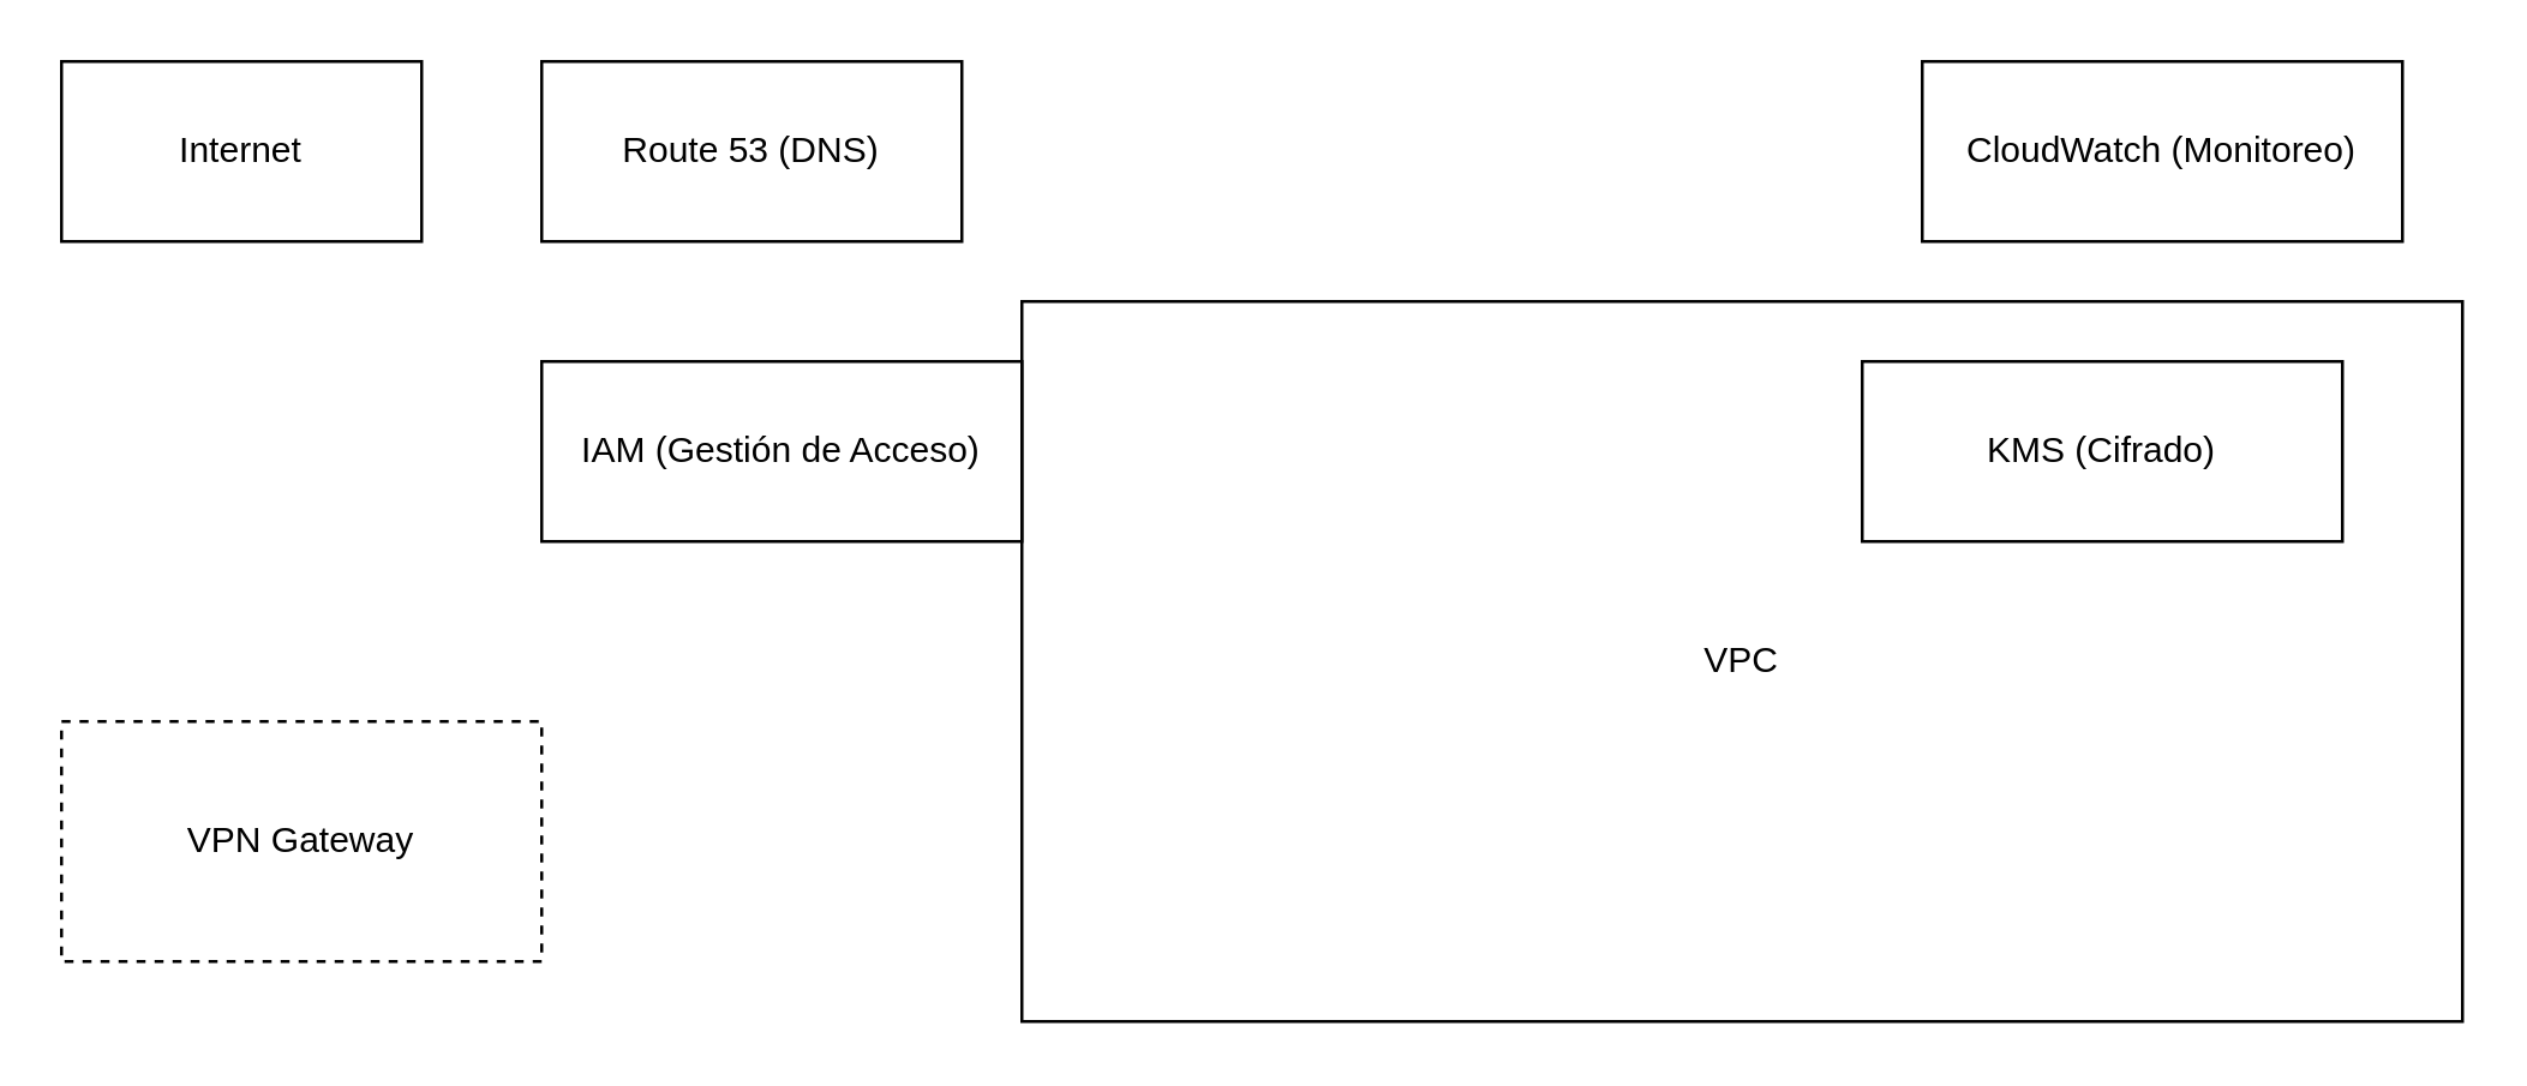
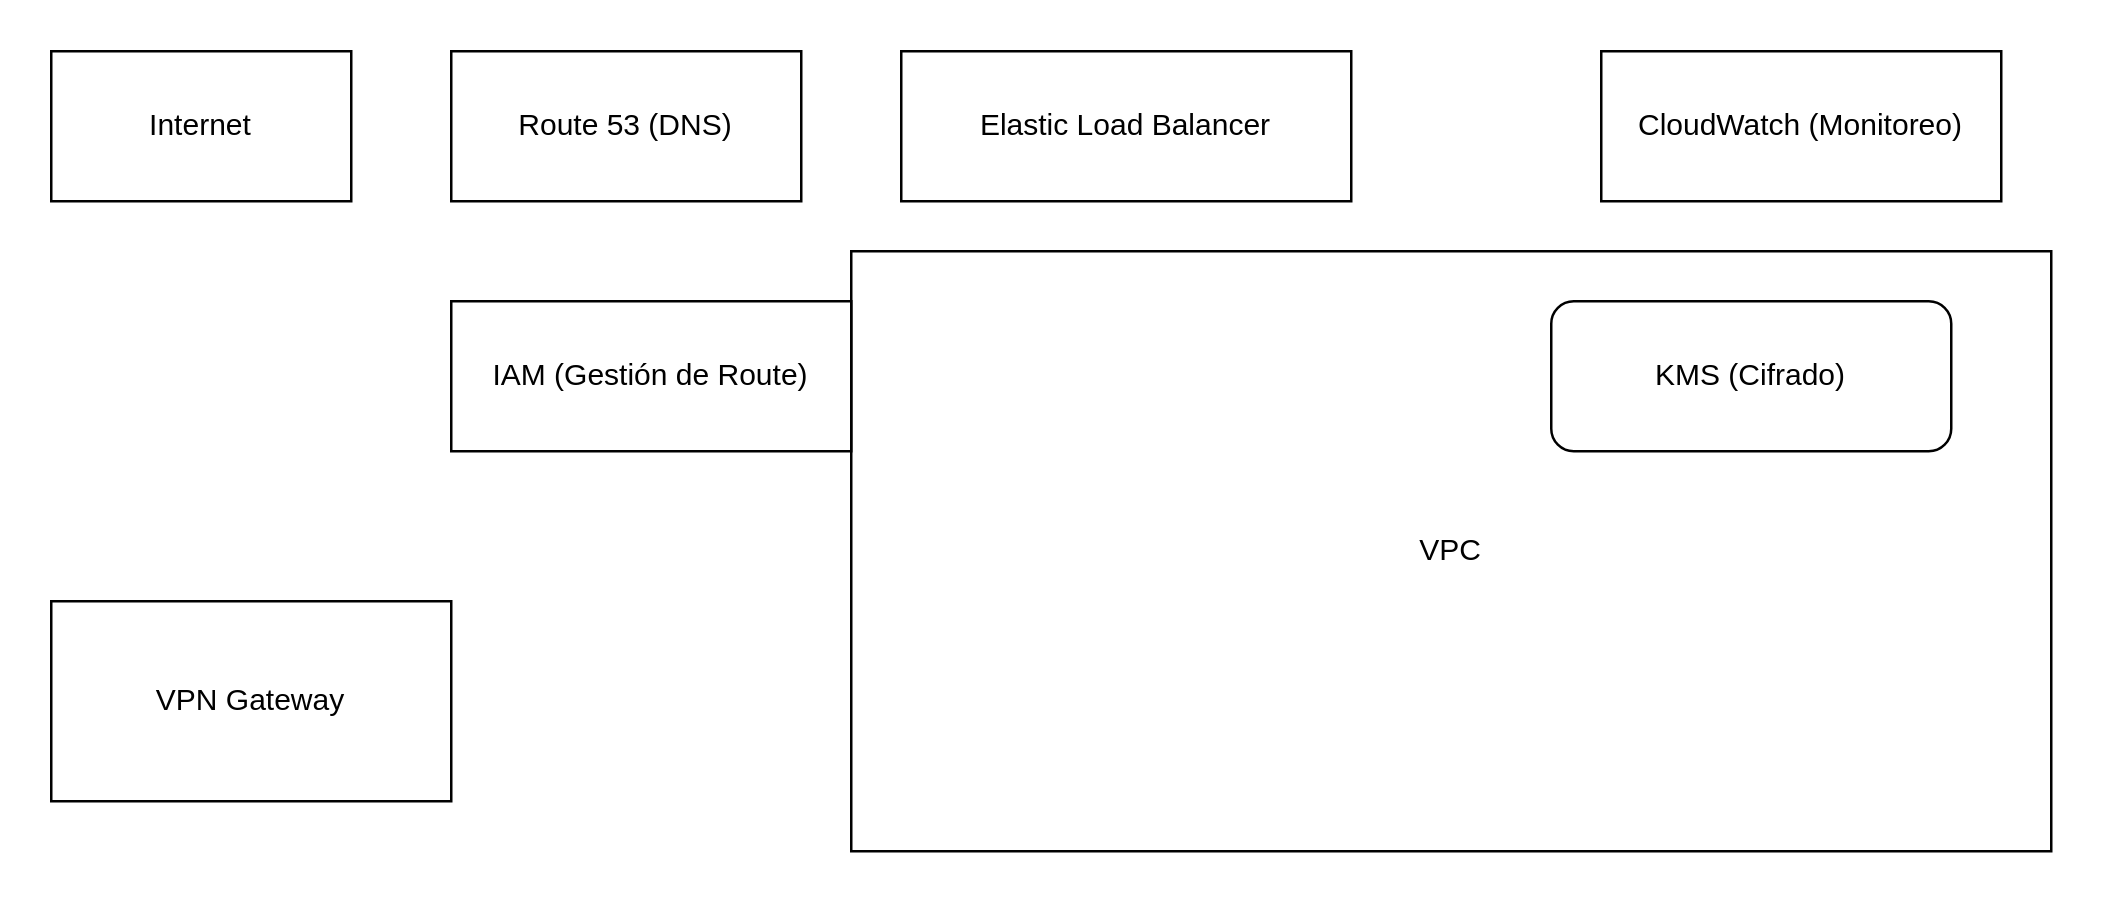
  <mxCell id="0" />
  <mxCell id="1" parent="0" />
  <mxCell id="2" value="Internet" style="rounded=0;whiteSpace=wrap;html=1;" vertex="1" parent="1"><mxGeometry x="20" y="20" width="120" height="60" as="geometry" /></mxCell>
  <mxCell id="3" value="Route 53 (DNS)" style="rounded=0;whiteSpace=wrap;html=1;" vertex="1" parent="1"><mxGeometry x="180" y="20" width="140" height="60" as="geometry" /></mxCell>
+ <mxCell id="4" value="Elastic Load Balancer" style="rounded=0;whiteSpace=wrap;html=1;" vertex="1" parent="1"><mxGeometry x="360" y="20" width="180" height="60" as="geometry" /></mxCell>
  <mxCell id="5" value="Subred Pública (EC2 Web)" style="rounded=0;whiteSpace=wrap;html=1;" vertex="1" parent="1"><mxGeometry x="360" y="120" width="200" height="80" as="geometry" /></mxCell>
  <mxCell id="6" value="Subred Privada (EC2 App)" style="rounded=0;whiteSpace=wrap;html=1;" vertex="1" parent="1"><mxGeometry x="360" y="240" width="200" height="80" as="geometry" /></mxCell>
  <mxCell id="7" value="Base de Datos (RDS)" style="rounded=0;whiteSpace=wrap;html=1;" vertex="1" parent="1"><mxGeometry x="620" y="240" width="160" height="80" as="geometry" /></mxCell>
  <mxCell id="8" value="VPC" style="rounded=0;whiteSpace=wrap;html=1;" vertex="1" parent="1"><mxGeometry x="340" y="100" width="480" height="240" as="geometry" /></mxCell>
- <mxCell id="9" value="VPN Gateway" style="rounded=0;whiteSpace=wrap;html=1;dashed=1;" vertex="1" parent="1"><mxGeometry x="20" y="240" width="160" height="80" as="geometry" /></mxCell>
+ <mxCell id="9" value="VPN Gateway" style="rounded=0;whiteSpace=wrap;html=1;" vertex="1" parent="1"><mxGeometry x="20" y="240" width="160" height="80" as="geometry" /></mxCell>
  <mxCell id="10" value="CloudWatch (Monitoreo)" style="rounded=0;whiteSpace=wrap;html=1;" vertex="1" parent="1"><mxGeometry x="640" y="20" width="160" height="60" as="geometry" /></mxCell>
- <mxCell id="11" value="KMS (Cifrado)" style="rounded=0;whiteSpace=wrap;html=1;" vertex="1" parent="1"><mxGeometry x="620" y="120" width="160" height="60" as="geometry" /></mxCell>
- <mxCell id="12" value="IAM (Gestión de Acceso)" style="rounded=0;whiteSpace=wrap;html=1;" vertex="1" parent="1"><mxGeometry x="180" y="120" width="160" height="60" as="geometry" /></mxCell>
+ <mxCell id="11" value="KMS (Cifrado)" style="whiteSpace=wrap;html=1;rounded=1;" vertex="1" parent="1"><mxGeometry x="620" y="120" width="160" height="60" as="geometry" /></mxCell>
+ <mxCell id="12" value="IAM (Gestión de Route)" style="rounded=0;whiteSpace=wrap;html=1;" vertex="1" parent="1"><mxGeometry x="180" y="120" width="160" height="60" as="geometry" /></mxCell>
